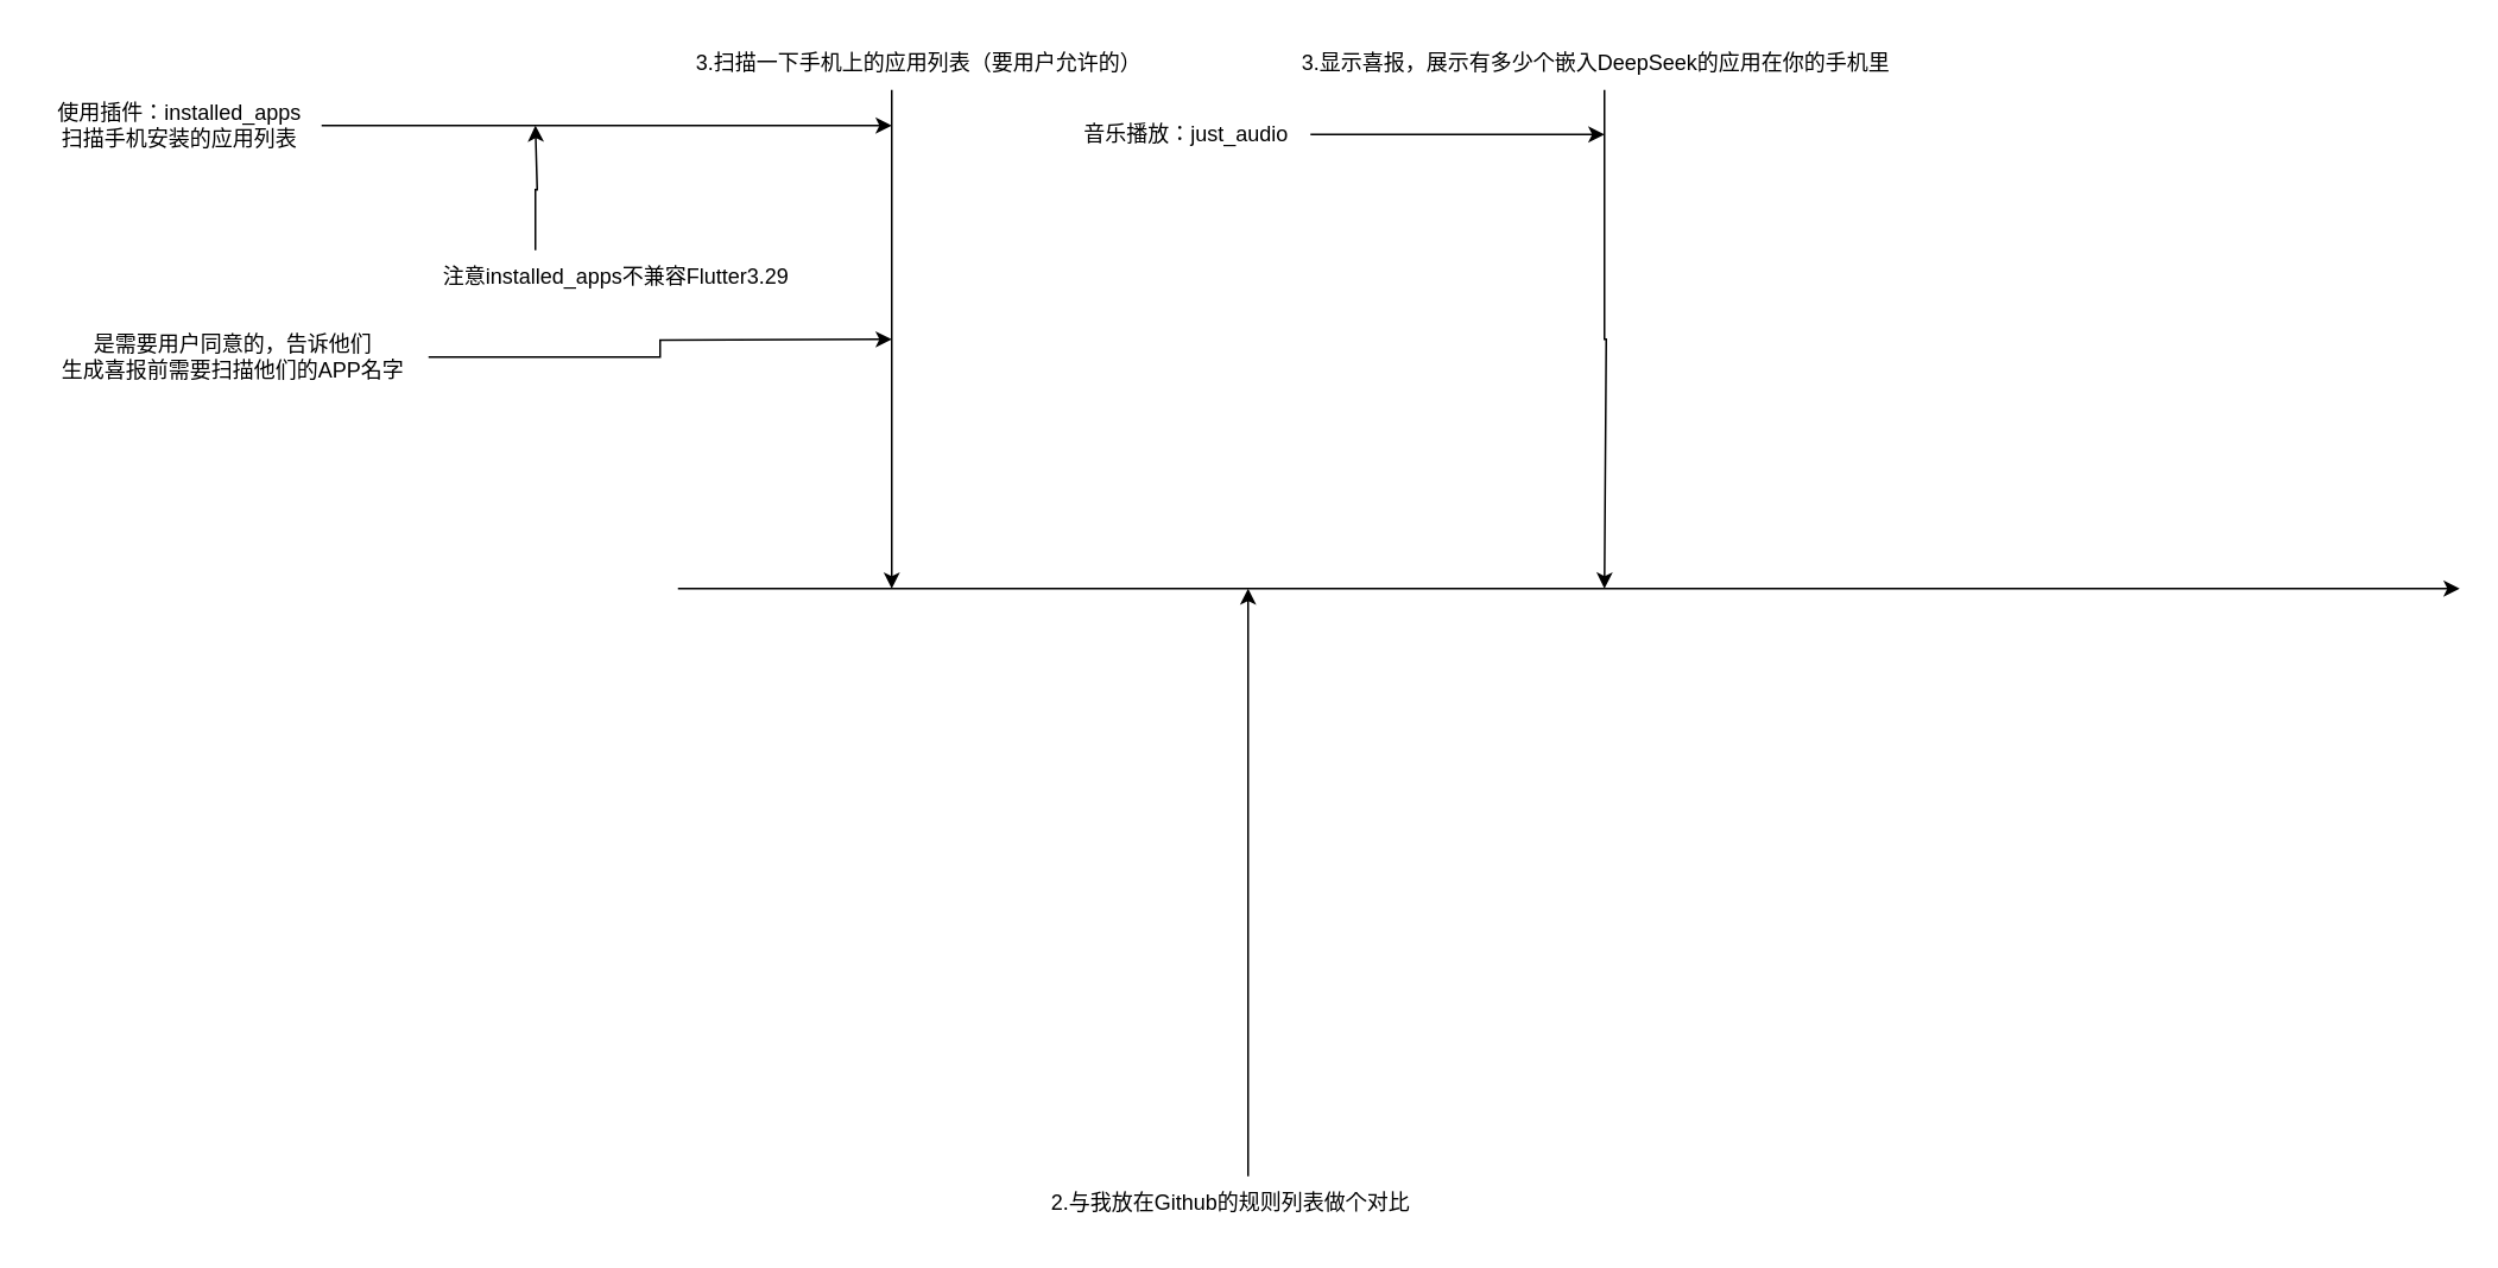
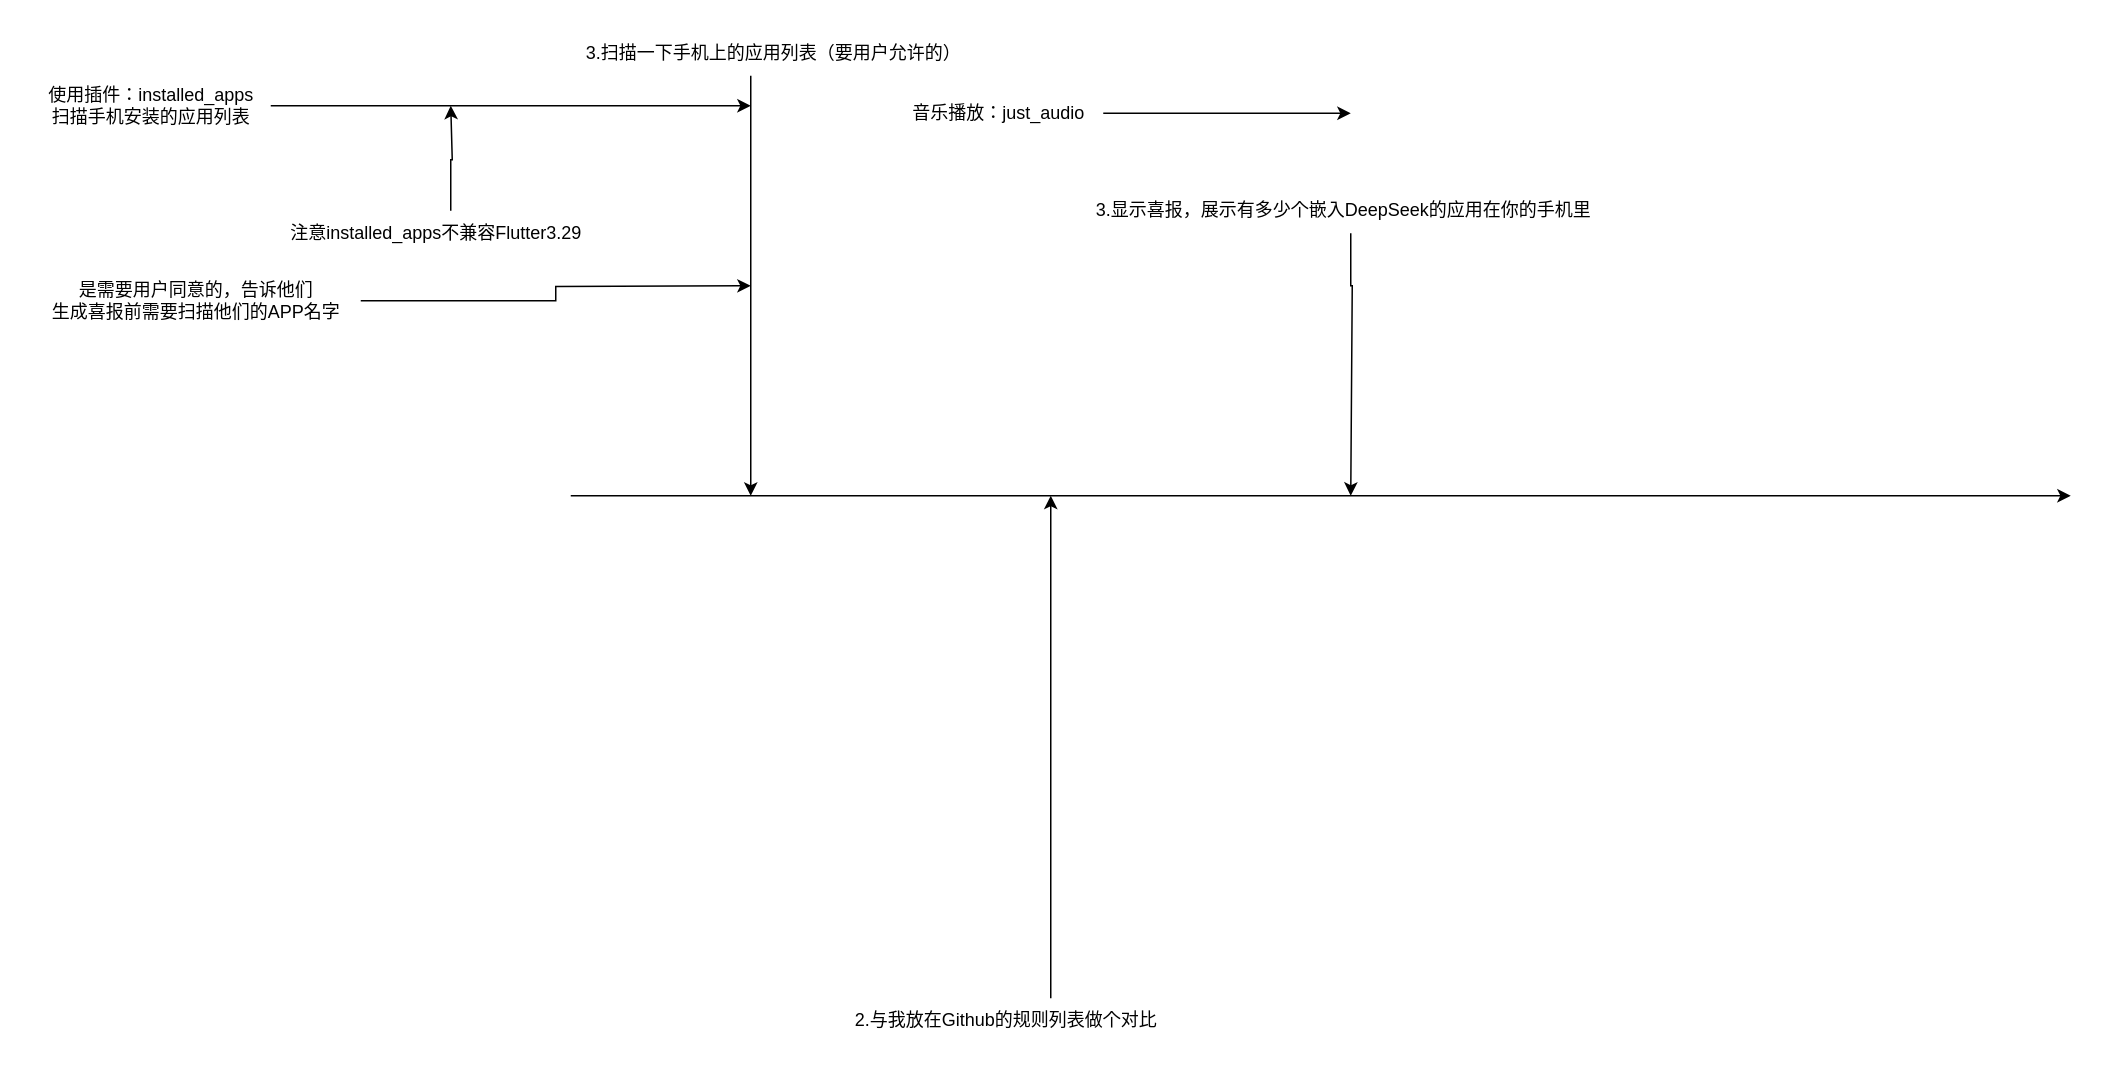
  <mxCell id="0" />
  <mxCell id="1" parent="0" />
  <mxCell id="2" value="" style="edgeStyle=none;orthogonalLoop=1;jettySize=auto;html=1;rounded=0;" edge="1" parent="1"><mxGeometry width="100" relative="1" as="geometry"><mxPoint x="380" y="330" as="sourcePoint" /><mxPoint x="1380" y="330" as="targetPoint" /><Array as="points" /></mxGeometry></mxCell>
  <mxCell id="3" style="edgeStyle=orthogonalEdgeStyle;rounded=0;orthogonalLoop=1;jettySize=auto;html=1;" edge="1" parent="1" source="4"><mxGeometry relative="1" as="geometry"><mxPoint x="500" y="330" as="targetPoint" /><Array as="points"><mxPoint x="500" y="330" /></Array></mxGeometry></mxCell>
  <mxCell id="4" value="3.扫描一下手机上的应用列表（要用户允许的）" style="text;html=1;align=center;verticalAlign=middle;resizable=0;points=[];autosize=1;strokeColor=none;fillColor=none;" vertex="1" parent="1"><mxGeometry x="380" y="20" width="270" height="30" as="geometry" /></mxCell>
  <mxCell id="5" style="edgeStyle=orthogonalEdgeStyle;rounded=0;orthogonalLoop=1;jettySize=auto;html=1;" edge="1" parent="1" source="6"><mxGeometry relative="1" as="geometry"><mxPoint x="700" y="330" as="targetPoint" /><Array as="points"><mxPoint x="700" y="330" /></Array></mxGeometry></mxCell>
- <mxCell id="6" value="2.与我放在Github的规则列表做个对比" style="text;html=1;align=center;verticalAlign=middle;resizable=0;points=[];autosize=1;strokeColor=none;fillColor=none;" vertex="1" parent="1"><mxGeometry x="580" y="660" width="220" height="30" as="geometry" /></mxCell>
+ <mxCell id="6" value="2.与我放在Github的规则列表做个对比" style="text;html=1;align=center;verticalAlign=middle;resizable=0;points=[];autosize=1;strokeColor=none;fillColor=none;" vertex="1" parent="1"><mxGeometry x="560" y="665" width="220" height="30" as="geometry" /></mxCell>
  <mxCell id="7" style="edgeStyle=orthogonalEdgeStyle;rounded=0;orthogonalLoop=1;jettySize=auto;html=1;" edge="1" parent="1" source="8"><mxGeometry relative="1" as="geometry"><mxPoint x="900" y="330" as="targetPoint" /><Array as="points"><mxPoint x="900" y="190" /><mxPoint x="901" y="330" /></Array></mxGeometry></mxCell>
- <mxCell id="8" value="3.显示喜报，展示有多少个嵌入DeepSeek的应用在你的手机里" style="text;html=1;align=center;verticalAlign=middle;resizable=0;points=[];autosize=1;strokeColor=none;fillColor=none;" vertex="1" parent="1"><mxGeometry x="720" y="20" width="350" height="30" as="geometry" /></mxCell>
+ <mxCell id="8" value="3.显示喜报，展示有多少个嵌入DeepSeek的应用在你的手机里" style="text;html=1;align=center;verticalAlign=middle;resizable=0;points=[];autosize=1;strokeColor=none;fillColor=none;" vertex="1" parent="1"><mxGeometry x="720" y="125" width="350" height="30" as="geometry" /></mxCell>
  <mxCell id="9" style="edgeStyle=orthogonalEdgeStyle;rounded=0;orthogonalLoop=1;jettySize=auto;html=1;" edge="1" parent="1" source="10"><mxGeometry relative="1" as="geometry"><mxPoint x="500" y="70" as="targetPoint" /></mxGeometry></mxCell>
  <mxCell id="10" value="使用插件：installed_apps&lt;div&gt;扫描手机安装的应用列表&lt;/div&gt;" style="text;html=1;align=center;verticalAlign=middle;resizable=0;points=[];autosize=1;strokeColor=none;fillColor=none;" vertex="1" parent="1"><mxGeometry x="20" y="50" width="160" height="40" as="geometry" /></mxCell>
  <mxCell id="11" style="edgeStyle=orthogonalEdgeStyle;rounded=0;orthogonalLoop=1;jettySize=auto;html=1;" edge="1" parent="1" source="12"><mxGeometry relative="1" as="geometry"><mxPoint x="500" y="190" as="targetPoint" /></mxGeometry></mxCell>
  <mxCell id="12" value="是需要用户同意的，告诉他们&lt;div&gt;生成喜报前需要扫描他们的APP名字&lt;/div&gt;" style="text;html=1;align=center;verticalAlign=middle;resizable=0;points=[];autosize=1;strokeColor=none;fillColor=none;" vertex="1" parent="1"><mxGeometry x="20" y="180" width="220" height="40" as="geometry" /></mxCell>
  <mxCell id="13" style="edgeStyle=orthogonalEdgeStyle;rounded=0;orthogonalLoop=1;jettySize=auto;html=1;" edge="1" parent="1" source="14"><mxGeometry relative="1" as="geometry"><mxPoint y="70" as="targetPoint" x="300" /><Array as="points"><mxPoint y="106" x="300" /><mxPoint x="301" y="106" /><mxPoint x="301" y="70" /></Array></mxGeometry></mxCell>
- <mxCell id="14" value="注意installed_apps不兼容Flutter3.29" style="text;html=1;align=center;verticalAlign=middle;resizable=0;points=[];autosize=1;strokeColor=none;fillColor=none;" vertex="1" parent="1"><mxGeometry x="235" y="140" width="220" height="30" as="geometry" /></mxCell>
+ <mxCell id="14" value="注意installed_apps不兼容Flutter3.29" style="text;html=1;align=center;verticalAlign=middle;resizable=0;points=[];autosize=1;strokeColor=none;fillColor=none;" vertex="1" parent="1"><mxGeometry x="180" y="140" width="220" height="30" as="geometry" /></mxCell>
  <mxCell id="15" style="edgeStyle=orthogonalEdgeStyle;rounded=0;orthogonalLoop=1;jettySize=auto;html=1;" edge="1" parent="1" source="16"><mxGeometry relative="1" as="geometry"><mxPoint x="900" y="75" as="targetPoint" /></mxGeometry></mxCell>
  <mxCell id="16" value="音乐播放：just_audio" style="text;html=1;align=center;verticalAlign=middle;resizable=0;points=[];autosize=1;strokeColor=none;fillColor=none;" vertex="1" parent="1"><mxGeometry x="595" y="60" width="140" height="30" as="geometry" /></mxCell>
